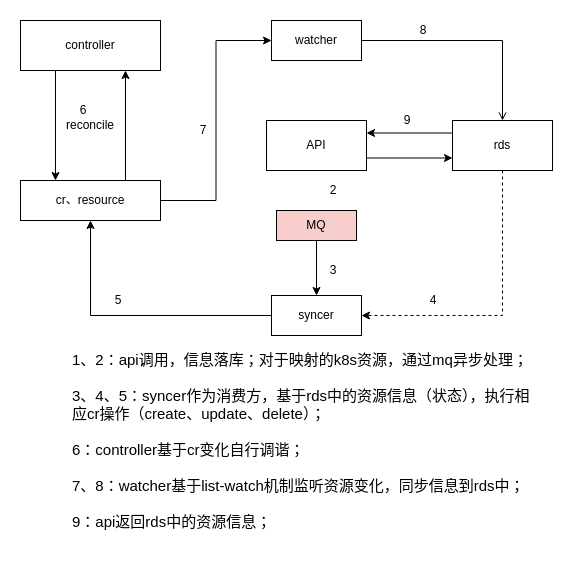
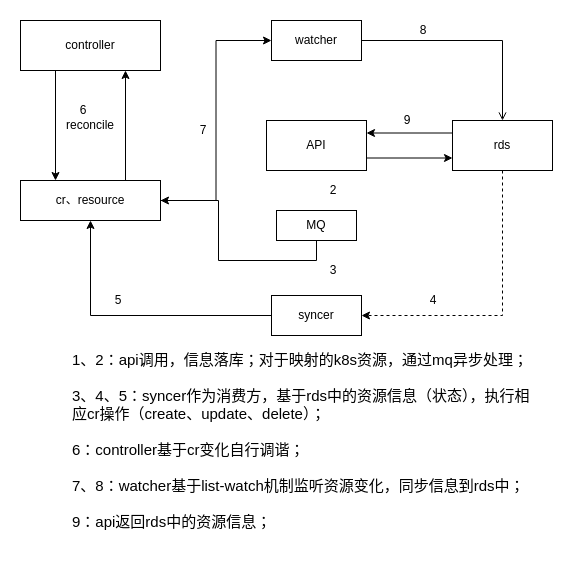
  <mxCell id="0" />
  <mxCell id="1" parent="0" />
  <mxCell id="2" style="edgeStyle=orthogonalEdgeStyle;rounded=0;orthogonalLoop=1;jettySize=auto;html=1;exitX=1;exitY=0.75;exitDx=0;exitDy=0;entryX=0;entryY=0.75;entryDx=0;entryDy=0;" edge="1" parent="1" source="3" target="6"><mxGeometry relative="1" as="geometry" /></mxCell>
  <mxCell id="3" value="API" style="rounded=0;whiteSpace=wrap;html=1;" vertex="1" parent="1"><mxGeometry x="266" y="120" width="100" height="50" as="geometry" /></mxCell>
  <mxCell id="4" style="edgeStyle=orthogonalEdgeStyle;rounded=0;orthogonalLoop=1;jettySize=auto;html=1;exitX=0.5;exitY=1;exitDx=0;exitDy=0;entryX=1;entryY=0.5;entryDx=0;entryDy=0;dashed=1;" edge="1" parent="1" source="6" target="10"><mxGeometry relative="1" as="geometry" /></mxCell>
  <mxCell id="5" style="edgeStyle=orthogonalEdgeStyle;rounded=0;orthogonalLoop=1;jettySize=auto;html=1;exitX=0;exitY=0.25;exitDx=0;exitDy=0;entryX=1;entryY=0.25;entryDx=0;entryDy=0;" edge="1" parent="1" source="6" target="3"><mxGeometry relative="1" as="geometry" /></mxCell>
  <mxCell id="6" value="rds" style="rounded=0;whiteSpace=wrap;html=1;" vertex="1" parent="1"><mxGeometry x="452" y="120" width="100" height="50" as="geometry" /></mxCell>
  <mxCell id="7" style="edgeStyle=orthogonalEdgeStyle;rounded=0;orthogonalLoop=1;jettySize=auto;html=1;exitX=1;exitY=0.5;exitDx=0;exitDy=0;entryX=0.5;entryY=0;entryDx=0;entryDy=0;endArrow=open;" edge="1" parent="1" source="8" target="6"><mxGeometry relative="1" as="geometry" /></mxCell>
  <mxCell id="8" value="watcher" style="rounded=0;whiteSpace=wrap;html=1;" vertex="1" parent="1"><mxGeometry x="271" y="20" width="90" height="40" as="geometry" /></mxCell>
  <mxCell id="9" style="edgeStyle=orthogonalEdgeStyle;rounded=0;orthogonalLoop=1;jettySize=auto;html=1;exitX=0;exitY=0.5;exitDx=0;exitDy=0;entryX=0.5;entryY=1;entryDx=0;entryDy=0;" edge="1" parent="1" source="10" target="15"><mxGeometry relative="1" as="geometry" /></mxCell>
  <mxCell id="10" value="syncer" style="rounded=0;whiteSpace=wrap;html=1;" vertex="1" parent="1"><mxGeometry x="271" y="295" width="90" height="40" as="geometry" /></mxCell>
  <mxCell id="11" style="edgeStyle=orthogonalEdgeStyle;rounded=0;orthogonalLoop=1;jettySize=auto;html=1;exitX=0.25;exitY=1;exitDx=0;exitDy=0;entryX=0.25;entryY=0;entryDx=0;entryDy=0;" edge="1" parent="1" source="12" target="15"><mxGeometry relative="1" as="geometry" /></mxCell>
  <mxCell id="12" value="controller" style="rounded=0;whiteSpace=wrap;html=1;" vertex="1" parent="1"><mxGeometry x="20" y="20" width="140" height="50" as="geometry" /></mxCell>
  <mxCell id="13" style="edgeStyle=orthogonalEdgeStyle;rounded=0;orthogonalLoop=1;jettySize=auto;html=1;exitX=0.75;exitY=0;exitDx=0;exitDy=0;entryX=0.75;entryY=1;entryDx=0;entryDy=0;" edge="1" parent="1" source="15" target="12"><mxGeometry relative="1" as="geometry" /></mxCell>
  <mxCell id="14" style="edgeStyle=orthogonalEdgeStyle;rounded=0;orthogonalLoop=1;jettySize=auto;html=1;exitX=1;exitY=0.5;exitDx=0;exitDy=0;entryX=0;entryY=0.5;entryDx=0;entryDy=0;" edge="1" parent="1" source="15" target="8"><mxGeometry relative="1" as="geometry" /></mxCell>
  <mxCell id="15" value="cr、resource" style="rounded=0;whiteSpace=wrap;html=1;" vertex="1" parent="1"><mxGeometry x="20" y="180" width="140" height="40" as="geometry" /></mxCell>
  <mxCell id="16" value="reconcile" style="text;html=1;align=center;verticalAlign=middle;whiteSpace=wrap;rounded=0;" vertex="1" parent="1"><mxGeometry x="75" y="110" width="30" height="30" as="geometry" /></mxCell>
- <mxCell id="17" style="edgeStyle=orthogonalEdgeStyle;rounded=0;orthogonalLoop=1;jettySize=auto;html=1;exitX=0.5;exitY=1;exitDx=0;exitDy=0;" edge="1" parent="1" source="18" target="10"><mxGeometry relative="1" as="geometry" /></mxCell>
- <mxCell id="18" value="MQ" style="rounded=0;whiteSpace=wrap;html=1;fillColor=#f8cecc;" vertex="1" parent="1"><mxGeometry x="276" y="210" width="80" height="30" as="geometry" /></mxCell>
+ <mxCell id="17" style="edgeStyle=orthogonalEdgeStyle;rounded=0;orthogonalLoop=1;jettySize=auto;html=1;exitX=0.5;exitY=1;exitDx=0;exitDy=0;" edge="1" parent="1" source="18" target="15"><mxGeometry relative="1" as="geometry" /></mxCell>
+ <mxCell id="18" value="MQ" style="rounded=0;whiteSpace=wrap;html=1;" vertex="1" parent="1"><mxGeometry x="276" y="210" width="80" height="30" as="geometry" /></mxCell>
  <mxCell id="19" value="2" style="text;html=1;align=center;verticalAlign=middle;whiteSpace=wrap;rounded=0;" vertex="1" parent="1"><mxGeometry x="320" y="180" width="26" height="20" as="geometry" /></mxCell>
  <mxCell id="20" value="3" style="text;html=1;align=center;verticalAlign=middle;whiteSpace=wrap;rounded=0;" vertex="1" parent="1"><mxGeometry x="320" y="260" width="26" height="20" as="geometry" /></mxCell>
  <mxCell id="21" value="4" style="text;html=1;align=center;verticalAlign=middle;whiteSpace=wrap;rounded=0;" vertex="1" parent="1"><mxGeometry x="420" y="290" width="26" height="20" as="geometry" /></mxCell>
  <mxCell id="22" value="5" style="text;html=1;align=center;verticalAlign=middle;whiteSpace=wrap;rounded=0;" vertex="1" parent="1"><mxGeometry x="105" y="290" width="26" height="20" as="geometry" /></mxCell>
  <mxCell id="23" value="6" style="text;html=1;align=center;verticalAlign=middle;whiteSpace=wrap;rounded=0;" vertex="1" parent="1"><mxGeometry x="70" y="100" width="26" height="20" as="geometry" /></mxCell>
  <mxCell id="24" value="7" style="text;html=1;align=center;verticalAlign=middle;whiteSpace=wrap;rounded=0;" vertex="1" parent="1"><mxGeometry x="190" y="120" width="26" height="20" as="geometry" /></mxCell>
  <mxCell id="25" value="8" style="text;html=1;align=center;verticalAlign=middle;whiteSpace=wrap;rounded=0;" vertex="1" parent="1"><mxGeometry x="410" y="20" width="26" height="20" as="geometry" /></mxCell>
  <mxCell id="26" value="&lt;font style=&quot;font-size: 15px;&quot;&gt;1、2：api调用，信息落库；对于映射的k8s资源，通过mq异步处理；&lt;/font&gt;&lt;div&gt;&lt;span style=&quot;font-size: 15px;&quot;&gt;&lt;br&gt;&lt;/span&gt;&lt;div style=&quot;font-size: 15px;&quot;&gt;&lt;font style=&quot;font-size: 15px;&quot;&gt;3、4、5：syncer作为消费方，基于rds中的资源信息（状态），执行相应cr操作（create、update、delete）；&lt;/font&gt;&lt;/div&gt;&lt;div style=&quot;font-size: 15px;&quot;&gt;&lt;font style=&quot;font-size: 15px;&quot;&gt;&lt;br&gt;&lt;/font&gt;&lt;/div&gt;&lt;div style=&quot;font-size: 15px;&quot;&gt;&lt;font style=&quot;font-size: 15px;&quot;&gt;6：controller基于cr变化自行调谐；&lt;/font&gt;&lt;/div&gt;&lt;div style=&quot;font-size: 15px;&quot;&gt;&lt;font style=&quot;font-size: 15px;&quot;&gt;&lt;br&gt;&lt;/font&gt;&lt;/div&gt;&lt;div style=&quot;font-size: 15px;&quot;&gt;&lt;font style=&quot;font-size: 15px;&quot;&gt;7、8：watcher基于list-watch机制监听资源变化，同步信息到rds中；&lt;/font&gt;&lt;/div&gt;&lt;div style=&quot;font-size: 15px;&quot;&gt;&lt;font style=&quot;font-size: 15px;&quot;&gt;&lt;br&gt;&lt;/font&gt;&lt;/div&gt;&lt;div style=&quot;font-size: 15px;&quot;&gt;&lt;font style=&quot;font-size: 15px;&quot;&gt;9：api返回rds中的资源信息；&lt;/font&gt;&lt;/div&gt;&lt;/div&gt;" style="text;html=1;align=left;verticalAlign=middle;whiteSpace=wrap;rounded=0;" vertex="1" parent="1"><mxGeometry x="70" y="320" width="460" height="240" as="geometry" /></mxCell>
  <mxCell id="27" value="9" style="text;html=1;align=center;verticalAlign=middle;whiteSpace=wrap;rounded=0;" vertex="1" parent="1"><mxGeometry x="394" y="110" width="26" height="20" as="geometry" /></mxCell>
